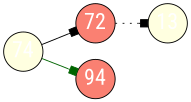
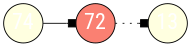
  digraph {
    rankdir=LR
    fontname="Roboto Condensed"
    node [color=black fillcolor=lightyellow fixedsize=true fontcolor=white fontname="Roboto Condensed" fontsize=24 fontweight=bold shape=circle style=filled]
    edge [color=black style=solid arrowhead=box fontname="Roboto Condensed"]
    13 [width=.6]
    72 [width=.6 fillcolor=salmon]
    74 [width=.6]
-   94 [width=.6 fillcolor=salmon]
    72 -> 13 [style=dotted]
    74 -> 72
-   74 -> 94 [color=darkgreen]
  }
